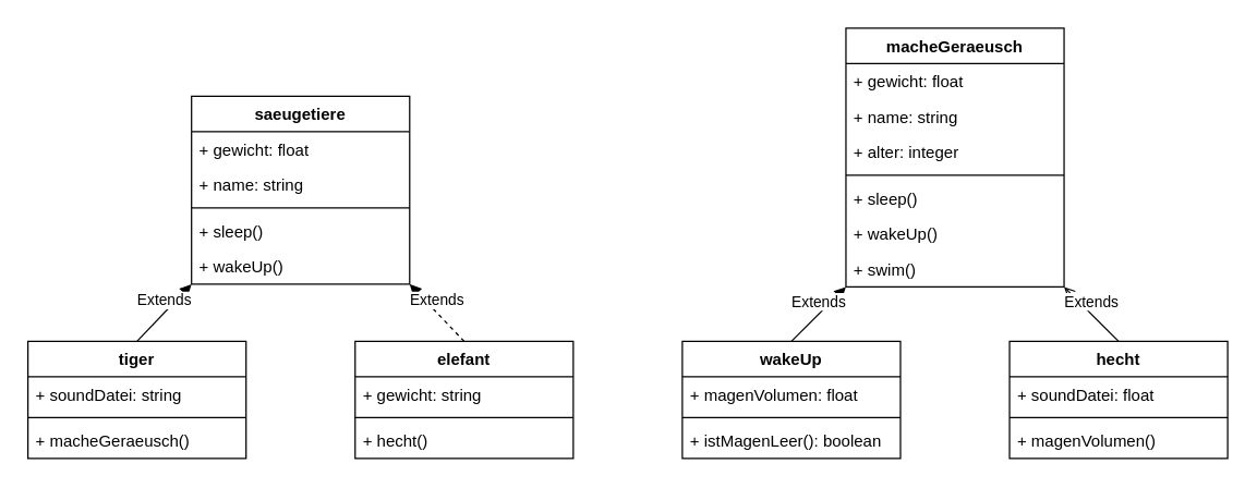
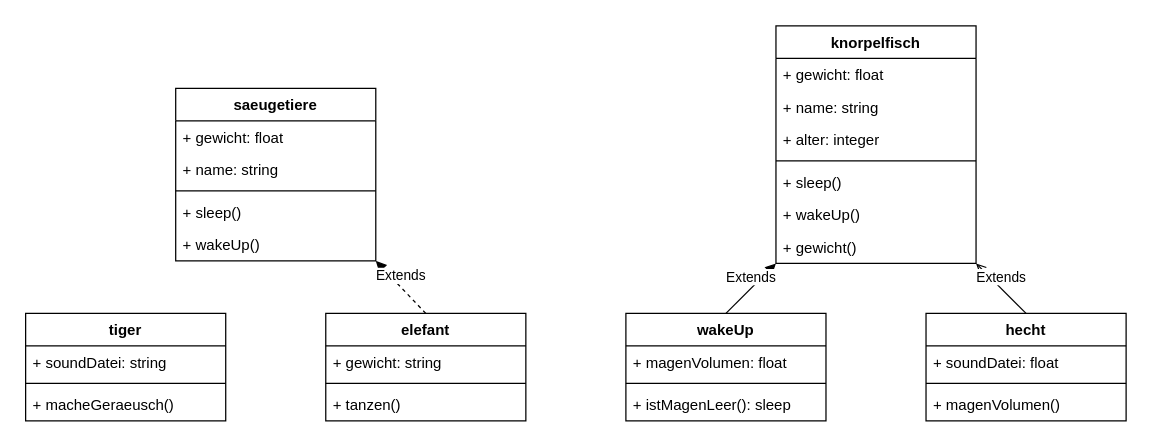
  <mxCell id="0" />
  <mxCell id="1" parent="0" />
  <mxCell id="2" value="saeugetiere" style="swimlane;fontStyle=1;align=center;verticalAlign=top;childLayout=stackLayout;horizontal=1;startSize=26;horizontalStack=0;resizeParent=1;resizeParentMax=0;resizeLast=0;collapsible=1;marginBottom=0;" vertex="1" parent="1"><mxGeometry x="140" y="70" width="160" height="138" as="geometry" /></mxCell>
  <mxCell id="3" value="+ gewicht: float" style="text;strokeColor=none;fillColor=none;align=left;verticalAlign=top;spacingLeft=4;spacingRight=4;overflow=hidden;rotatable=0;points=[[0,0.5],[1,0.5]];portConstraint=eastwest;" vertex="1" parent="2"><mxGeometry y="26" width="160" height="26" as="geometry" /></mxCell>
  <mxCell id="4" value="+ name: string" style="text;strokeColor=none;fillColor=none;align=left;verticalAlign=top;spacingLeft=4;spacingRight=4;overflow=hidden;rotatable=0;points=[[0,0.5],[1,0.5]];portConstraint=eastwest;" vertex="1" parent="2"><mxGeometry y="52" width="160" height="26" as="geometry" /></mxCell>
  <mxCell id="5" value="" style="line;strokeWidth=1;fillColor=none;align=left;verticalAlign=middle;spacingTop=-1;spacingLeft=3;spacingRight=3;rotatable=0;labelPosition=right;points=[];portConstraint=eastwest;" vertex="1" parent="2"><mxGeometry y="78" width="160" height="8" as="geometry" /></mxCell>
  <mxCell id="6" value="+ sleep()" style="text;strokeColor=none;fillColor=none;align=left;verticalAlign=top;spacingLeft=4;spacingRight=4;overflow=hidden;rotatable=0;points=[[0,0.5],[1,0.5]];portConstraint=eastwest;" vertex="1" parent="2"><mxGeometry y="86" width="160" height="26" as="geometry" /></mxCell>
  <mxCell id="7" value="+ wakeUp()" style="text;strokeColor=none;fillColor=none;align=left;verticalAlign=top;spacingLeft=4;spacingRight=4;overflow=hidden;rotatable=0;points=[[0,0.5],[1,0.5]];portConstraint=eastwest;" vertex="1" parent="2"><mxGeometry y="112" width="160" height="26" as="geometry" /></mxCell>
  <mxCell id="8" value="tiger" style="swimlane;fontStyle=1;align=center;verticalAlign=top;childLayout=stackLayout;horizontal=1;startSize=26;horizontalStack=0;resizeParent=1;resizeParentMax=0;resizeLast=0;collapsible=1;marginBottom=0;" vertex="1" parent="1"><mxGeometry x="20" y="250" width="160" height="86" as="geometry" /></mxCell>
  <mxCell id="9" value="+ soundDatei: string" style="text;strokeColor=none;fillColor=none;align=left;verticalAlign=top;spacingLeft=4;spacingRight=4;overflow=hidden;rotatable=0;points=[[0,0.5],[1,0.5]];portConstraint=eastwest;" vertex="1" parent="8"><mxGeometry y="26" width="160" height="26" as="geometry" /></mxCell>
  <mxCell id="10" value="" style="line;strokeWidth=1;fillColor=none;align=left;verticalAlign=middle;spacingTop=-1;spacingLeft=3;spacingRight=3;rotatable=0;labelPosition=right;points=[];portConstraint=eastwest;" vertex="1" parent="8"><mxGeometry y="52" width="160" height="8" as="geometry" /></mxCell>
  <mxCell id="11" value="+ macheGeraeusch()" style="text;strokeColor=none;fillColor=none;align=left;verticalAlign=top;spacingLeft=4;spacingRight=4;overflow=hidden;rotatable=0;points=[[0,0.5],[1,0.5]];portConstraint=eastwest;" vertex="1" parent="8"><mxGeometry y="60" width="160" height="26" as="geometry" /></mxCell>
  <mxCell id="12" value="elefant" style="swimlane;fontStyle=1;align=center;verticalAlign=top;childLayout=stackLayout;horizontal=1;startSize=26;horizontalStack=0;resizeParent=1;resizeParentMax=0;resizeLast=0;collapsible=1;marginBottom=0;" vertex="1" parent="1"><mxGeometry x="260" y="250" width="160" height="86" as="geometry" /></mxCell>
  <mxCell id="13" value="+ gewicht: string" style="text;strokeColor=none;fillColor=none;align=left;verticalAlign=top;spacingLeft=4;spacingRight=4;overflow=hidden;rotatable=0;points=[[0,0.5],[1,0.5]];portConstraint=eastwest;" vertex="1" parent="12"><mxGeometry y="26" width="160" height="26" as="geometry" /></mxCell>
  <mxCell id="14" value="" style="line;strokeWidth=1;fillColor=none;align=left;verticalAlign=middle;spacingTop=-1;spacingLeft=3;spacingRight=3;rotatable=0;labelPosition=right;points=[];portConstraint=eastwest;" vertex="1" parent="12"><mxGeometry y="52" width="160" height="8" as="geometry" /></mxCell>
- <mxCell id="15" value="+ hecht()" style="text;strokeColor=none;fillColor=none;align=left;verticalAlign=top;spacingLeft=4;spacingRight=4;overflow=hidden;rotatable=0;points=[[0,0.5],[1,0.5]];portConstraint=eastwest;" vertex="1" parent="12"><mxGeometry y="60" width="160" height="26" as="geometry" /></mxCell>
- <mxCell id="16" value="Extends" style="html=1;verticalAlign=bottom;endArrow=block;exitX=0.5;exitY=0;exitDx=0;exitDy=0;entryX=0;entryY=1;entryDx=0;entryDy=0;" edge="1" parent="1" source="8" target="2"><mxGeometry width="80" relative="1" as="geometry"><mxPoint x="90" y="400" as="sourcePoint" /><mxPoint x="170" y="400" as="targetPoint" /></mxGeometry></mxCell>
+ <mxCell id="15" value="+ tanzen()" style="text;strokeColor=none;fillColor=none;align=left;verticalAlign=top;spacingLeft=4;spacingRight=4;overflow=hidden;rotatable=0;points=[[0,0.5],[1,0.5]];portConstraint=eastwest;" vertex="1" parent="12"><mxGeometry y="60" width="160" height="26" as="geometry" /></mxCell>
  <mxCell id="17" value="Extends" style="html=1;verticalAlign=bottom;endArrow=block;exitX=0.5;exitY=0;exitDx=0;exitDy=0;entryX=1;entryY=1;entryDx=0;entryDy=0;dashed=1;" edge="1" parent="1" source="12" target="2"><mxGeometry width="80" relative="1" as="geometry"><mxPoint x="110" y="260" as="sourcePoint" /><mxPoint x="150" y="218" as="targetPoint" /></mxGeometry></mxCell>
- <mxCell id="18" value="macheGeraeusch" style="swimlane;fontStyle=1;align=center;verticalAlign=top;childLayout=stackLayout;horizontal=1;startSize=26;horizontalStack=0;resizeParent=1;resizeParentMax=0;resizeLast=0;collapsible=1;marginBottom=0;" vertex="1" parent="1"><mxGeometry x="620" y="20" width="160" height="190" as="geometry" /></mxCell>
+ <mxCell id="18" value="knorpelfisch" style="swimlane;fontStyle=1;align=center;verticalAlign=top;childLayout=stackLayout;horizontal=1;startSize=26;horizontalStack=0;resizeParent=1;resizeParentMax=0;resizeLast=0;collapsible=1;marginBottom=0;" vertex="1" parent="1"><mxGeometry x="620" y="20" width="160" height="190" as="geometry" /></mxCell>
  <mxCell id="19" value="+ gewicht: float" style="text;strokeColor=none;fillColor=none;align=left;verticalAlign=top;spacingLeft=4;spacingRight=4;overflow=hidden;rotatable=0;points=[[0,0.5],[1,0.5]];portConstraint=eastwest;" vertex="1" parent="18"><mxGeometry y="26" width="160" height="26" as="geometry" /></mxCell>
  <mxCell id="20" value="+ name: string" style="text;strokeColor=none;fillColor=none;align=left;verticalAlign=top;spacingLeft=4;spacingRight=4;overflow=hidden;rotatable=0;points=[[0,0.5],[1,0.5]];portConstraint=eastwest;" vertex="1" parent="18"><mxGeometry y="52" width="160" height="26" as="geometry" /></mxCell>
  <mxCell id="21" value="+ alter: integer" style="text;strokeColor=none;fillColor=none;align=left;verticalAlign=top;spacingLeft=4;spacingRight=4;overflow=hidden;rotatable=0;points=[[0,0.5],[1,0.5]];portConstraint=eastwest;" vertex="1" parent="18"><mxGeometry y="78" width="160" height="26" as="geometry" /></mxCell>
  <mxCell id="22" value="" style="line;strokeWidth=1;fillColor=none;align=left;verticalAlign=middle;spacingTop=-1;spacingLeft=3;spacingRight=3;rotatable=0;labelPosition=right;points=[];portConstraint=eastwest;" vertex="1" parent="18"><mxGeometry y="104" width="160" height="8" as="geometry" /></mxCell>
  <mxCell id="23" value="+ sleep()" style="text;strokeColor=none;fillColor=none;align=left;verticalAlign=top;spacingLeft=4;spacingRight=4;overflow=hidden;rotatable=0;points=[[0,0.5],[1,0.5]];portConstraint=eastwest;" vertex="1" parent="18"><mxGeometry y="112" width="160" height="26" as="geometry" /></mxCell>
  <mxCell id="24" value="+ wakeUp()" style="text;strokeColor=none;fillColor=none;align=left;verticalAlign=top;spacingLeft=4;spacingRight=4;overflow=hidden;rotatable=0;points=[[0,0.5],[1,0.5]];portConstraint=eastwest;" vertex="1" parent="18"><mxGeometry y="138" width="160" height="26" as="geometry" /></mxCell>
- <mxCell id="25" value="+ swim()" style="text;strokeColor=none;fillColor=none;align=left;verticalAlign=top;spacingLeft=4;spacingRight=4;overflow=hidden;rotatable=0;points=[[0,0.5],[1,0.5]];portConstraint=eastwest;" vertex="1" parent="18"><mxGeometry y="164" width="160" height="26" as="geometry" /></mxCell>
+ <mxCell id="25" value="+ gewicht()" style="text;strokeColor=none;fillColor=none;align=left;verticalAlign=top;spacingLeft=4;spacingRight=4;overflow=hidden;rotatable=0;points=[[0,0.5],[1,0.5]];portConstraint=eastwest;" vertex="1" parent="18"><mxGeometry y="164" width="160" height="26" as="geometry" /></mxCell>
  <mxCell id="26" value="hecht" style="swimlane;fontStyle=1;align=center;verticalAlign=top;childLayout=stackLayout;horizontal=1;startSize=26;horizontalStack=0;resizeParent=1;resizeParentMax=0;resizeLast=0;collapsible=1;marginBottom=0;" vertex="1" parent="1"><mxGeometry x="740" y="250" width="160" height="86" as="geometry" /></mxCell>
  <mxCell id="27" value="+ soundDatei: float" style="text;strokeColor=none;fillColor=none;align=left;verticalAlign=top;spacingLeft=4;spacingRight=4;overflow=hidden;rotatable=0;points=[[0,0.5],[1,0.5]];portConstraint=eastwest;" vertex="1" parent="26"><mxGeometry y="26" width="160" height="26" as="geometry" /></mxCell>
  <mxCell id="28" value="" style="line;strokeWidth=1;fillColor=none;align=left;verticalAlign=middle;spacingTop=-1;spacingLeft=3;spacingRight=3;rotatable=0;labelPosition=right;points=[];portConstraint=eastwest;" vertex="1" parent="26"><mxGeometry y="52" width="160" height="8" as="geometry" /></mxCell>
  <mxCell id="29" value="+ magenVolumen()" style="text;strokeColor=none;fillColor=none;align=left;verticalAlign=top;spacingLeft=4;spacingRight=4;overflow=hidden;rotatable=0;points=[[0,0.5],[1,0.5]];portConstraint=eastwest;" vertex="1" parent="26"><mxGeometry y="60" width="160" height="26" as="geometry" /></mxCell>
  <mxCell id="30" value="Extends" style="html=1;verticalAlign=bottom;endArrow=block;entryX=0;entryY=1;entryDx=0;entryDy=0;exitX=0.5;exitY=0;exitDx=0;exitDy=0;" edge="1" parent="1" source="32" target="18"><mxGeometry width="80" relative="1" as="geometry"><mxPoint x="590" y="250" as="sourcePoint" /><mxPoint x="650" y="400" as="targetPoint" /></mxGeometry></mxCell>
  <mxCell id="31" value="Extends" style="html=1;verticalAlign=bottom;endArrow=open;exitX=0.5;exitY=0;exitDx=0;exitDy=0;entryX=1;entryY=1;entryDx=0;entryDy=0;" edge="1" parent="1" source="26" target="18"><mxGeometry width="80" relative="1" as="geometry"><mxPoint x="590" y="260" as="sourcePoint" /><mxPoint x="630" y="218" as="targetPoint" /></mxGeometry></mxCell>
  <mxCell id="32" value="wakeUp" style="swimlane;fontStyle=1;align=center;verticalAlign=top;childLayout=stackLayout;horizontal=1;startSize=26;horizontalStack=0;resizeParent=1;resizeParentMax=0;resizeLast=0;collapsible=1;marginBottom=0;" vertex="1" parent="1"><mxGeometry x="500" y="250" width="160" height="86" as="geometry" /></mxCell>
  <mxCell id="33" value="+ magenVolumen: float" style="text;strokeColor=none;fillColor=none;align=left;verticalAlign=top;spacingLeft=4;spacingRight=4;overflow=hidden;rotatable=0;points=[[0,0.5],[1,0.5]];portConstraint=eastwest;" vertex="1" parent="32"><mxGeometry y="26" width="160" height="26" as="geometry" /></mxCell>
  <mxCell id="34" value="" style="line;strokeWidth=1;fillColor=none;align=left;verticalAlign=middle;spacingTop=-1;spacingLeft=3;spacingRight=3;rotatable=0;labelPosition=right;points=[];portConstraint=eastwest;" vertex="1" parent="32"><mxGeometry y="52" width="160" height="8" as="geometry" /></mxCell>
- <mxCell id="35" value="+ istMagenLeer(): boolean" style="text;strokeColor=none;fillColor=none;align=left;verticalAlign=top;spacingLeft=4;spacingRight=4;overflow=hidden;rotatable=0;points=[[0,0.5],[1,0.5]];portConstraint=eastwest;" vertex="1" parent="32"><mxGeometry y="60" width="160" height="26" as="geometry" /></mxCell>
+ <mxCell id="35" value="+ istMagenLeer(): sleep" style="text;strokeColor=none;fillColor=none;align=left;verticalAlign=top;spacingLeft=4;spacingRight=4;overflow=hidden;rotatable=0;points=[[0,0.5],[1,0.5]];portConstraint=eastwest;" vertex="1" parent="32"><mxGeometry y="60" width="160" height="26" as="geometry" /></mxCell>
